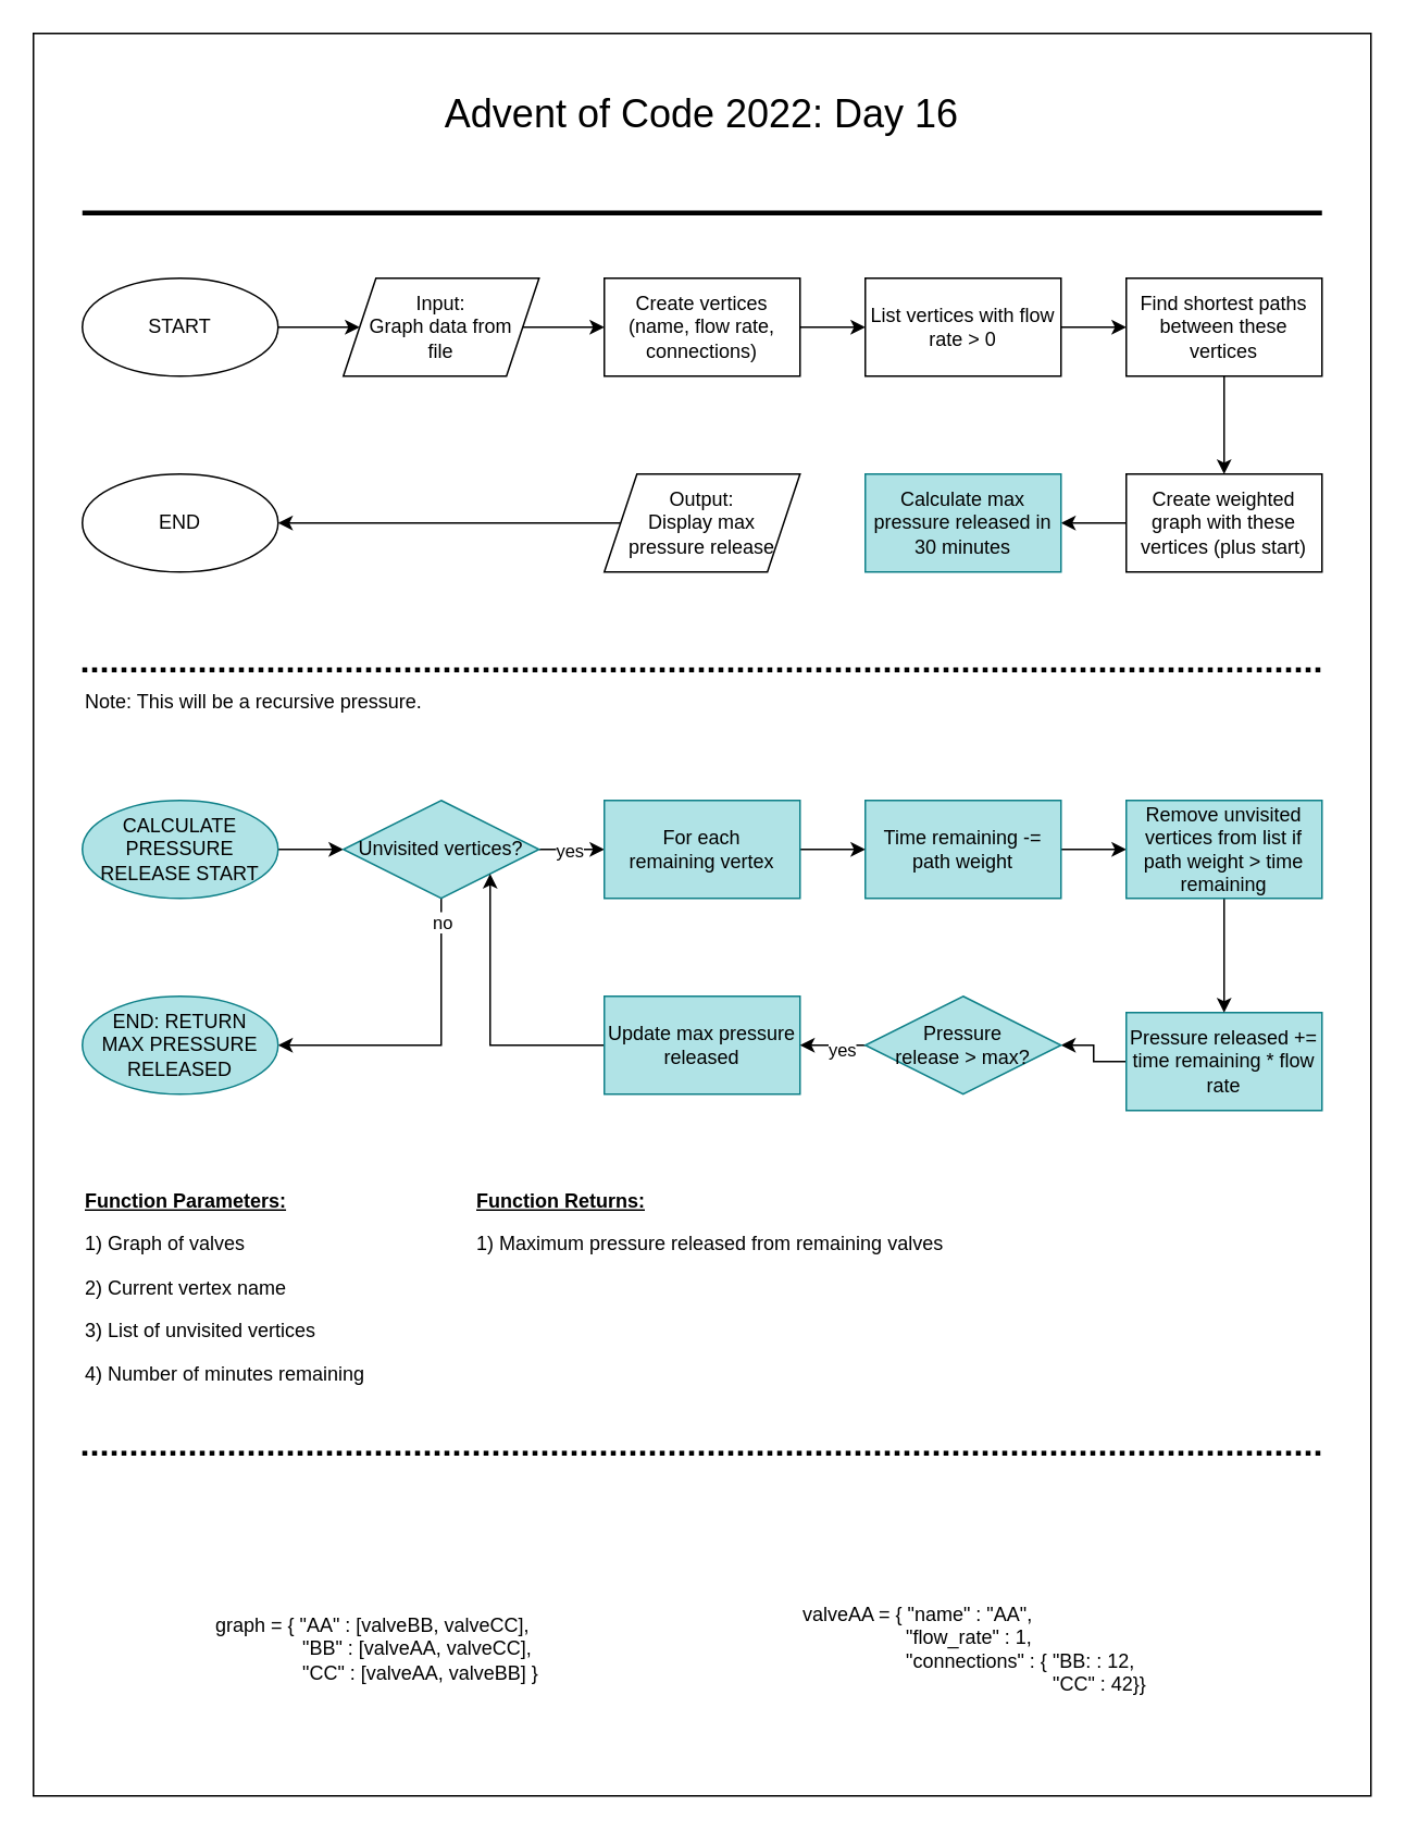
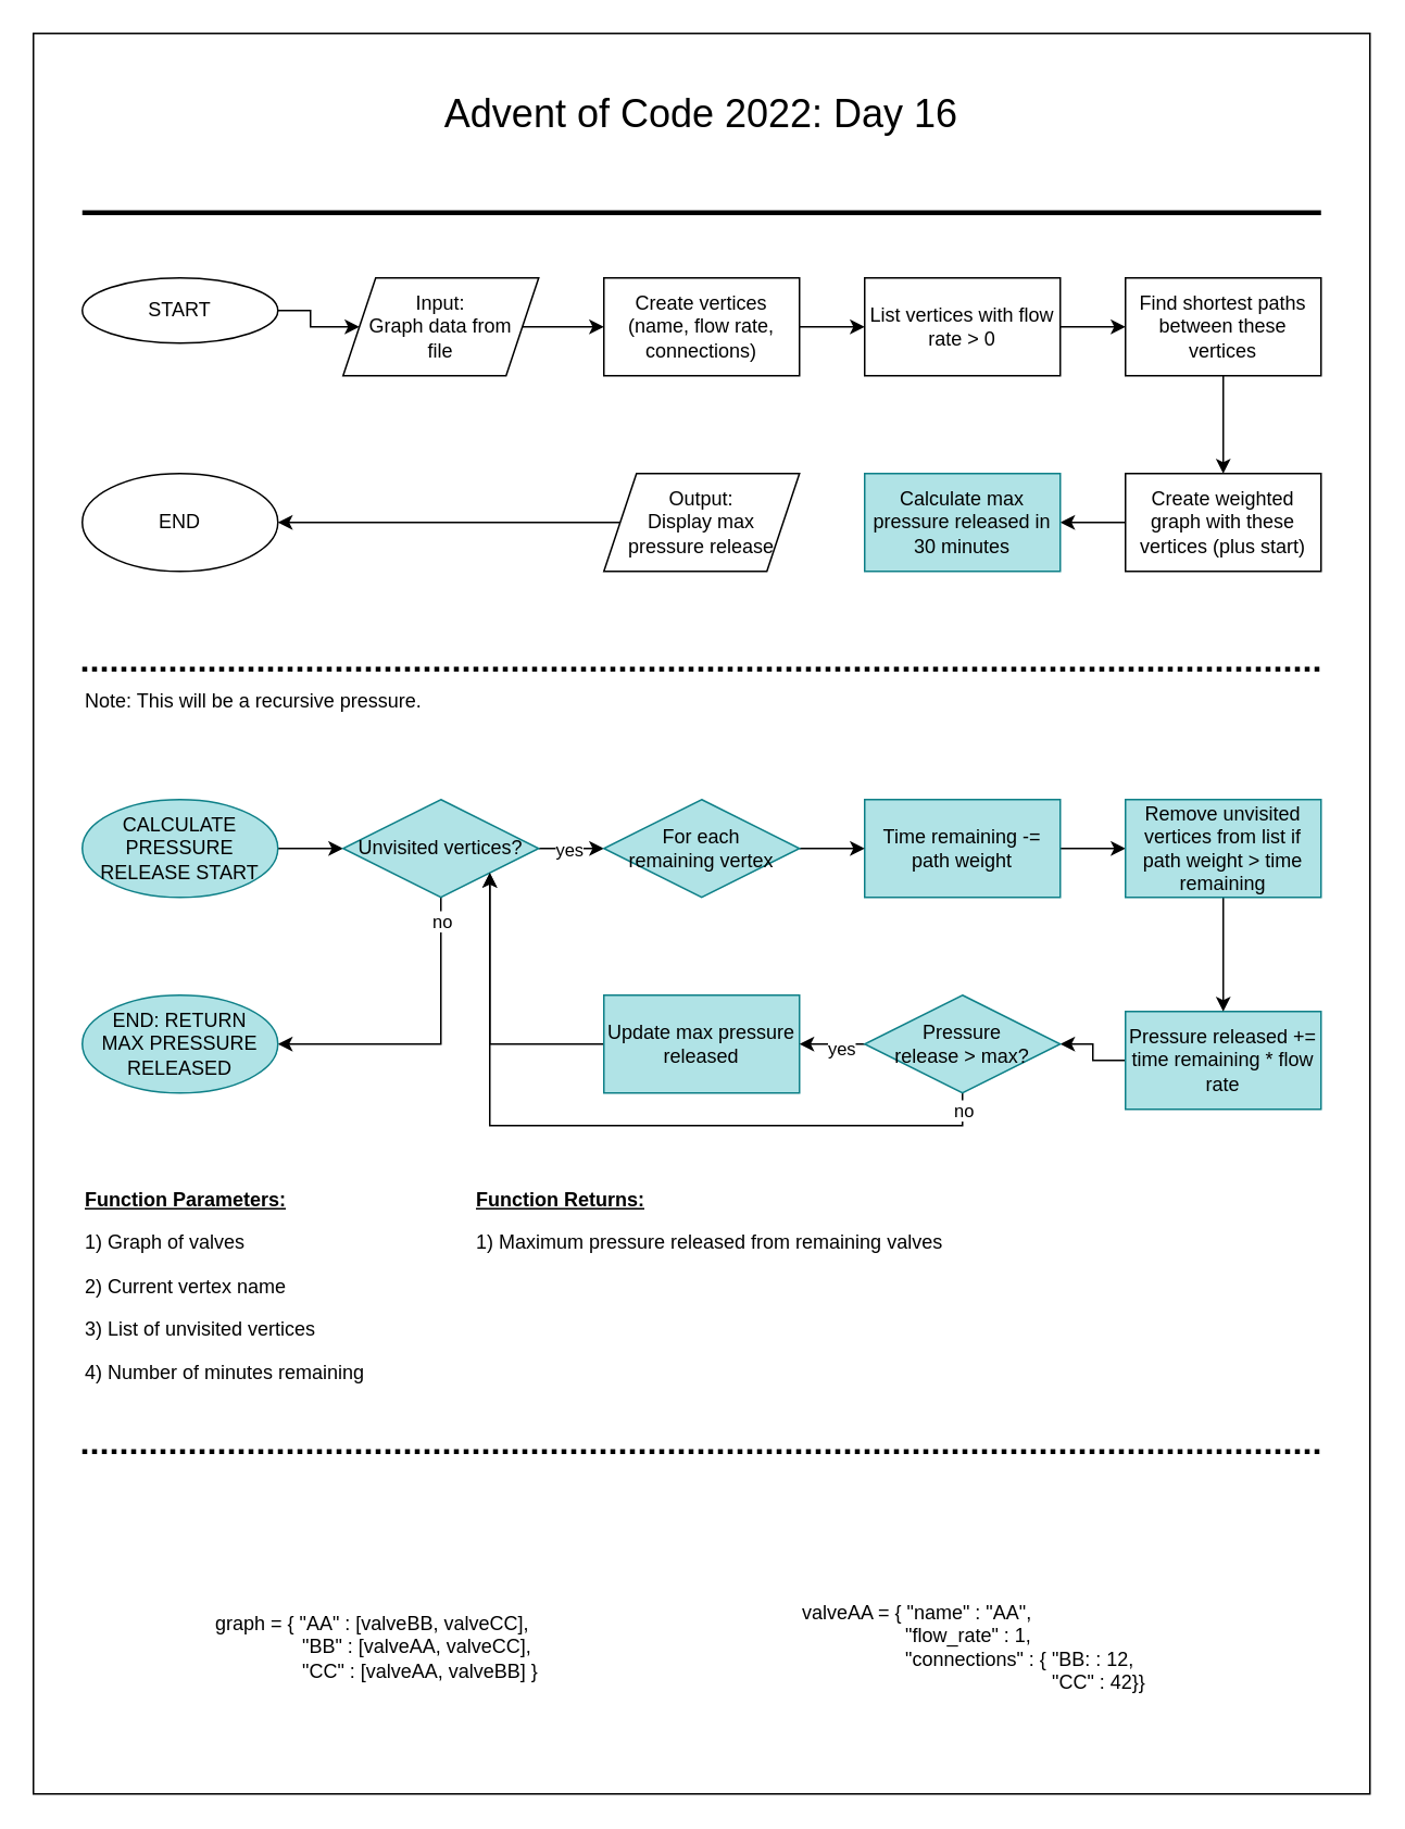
  <mxCell id="0" />
  <mxCell id="1" parent="0" />
  <mxCell id="2" value="" style="rounded=0;whiteSpace=wrap;html=1;strokeWidth=1;fontSize=24;fillColor=none;" parent="1" vertex="1"><mxGeometry x="20" y="20" width="820" height="1080" as="geometry" /></mxCell>
  <mxCell id="3" style="edgeStyle=orthogonalEdgeStyle;rounded=0;orthogonalLoop=1;jettySize=auto;html=1;exitX=1;exitY=0.5;exitDx=0;exitDy=0;entryX=0;entryY=0.5;entryDx=0;entryDy=0;" parent="1" source="4" target="10" edge="1"><mxGeometry relative="1" as="geometry" /></mxCell>
  <mxCell id="4" value="Create vertices (name, flow rate, connections)" style="rounded=0;whiteSpace=wrap;html=1;" parent="1" vertex="1"><mxGeometry x="370" y="170" width="120" height="60" as="geometry" /></mxCell>
  <mxCell id="5" style="edgeStyle=orthogonalEdgeStyle;rounded=0;orthogonalLoop=1;jettySize=auto;html=1;exitX=1;exitY=0.5;exitDx=0;exitDy=0;entryX=0;entryY=0.5;entryDx=0;entryDy=0;" parent="1" source="6" target="4" edge="1"><mxGeometry relative="1" as="geometry" /></mxCell>
  <mxCell id="6" value="Input:&lt;br&gt;Graph data from &lt;br&gt;file" style="shape=parallelogram;perimeter=parallelogramPerimeter;whiteSpace=wrap;html=1;fixedSize=1;" parent="1" vertex="1"><mxGeometry x="210" y="170" width="120" height="60" as="geometry" /></mxCell>
  <mxCell id="7" style="edgeStyle=orthogonalEdgeStyle;rounded=0;orthogonalLoop=1;jettySize=auto;html=1;exitX=0.5;exitY=1;exitDx=0;exitDy=0;entryX=0.5;entryY=0;entryDx=0;entryDy=0;" parent="1" source="8" target="14" edge="1"><mxGeometry relative="1" as="geometry" /></mxCell>
  <mxCell id="8" value="Find shortest paths between these vertices" style="rounded=0;whiteSpace=wrap;html=1;" parent="1" vertex="1"><mxGeometry x="690" y="170" width="120" height="60" as="geometry" /></mxCell>
  <mxCell id="9" style="edgeStyle=orthogonalEdgeStyle;rounded=0;orthogonalLoop=1;jettySize=auto;html=1;exitX=1;exitY=0.5;exitDx=0;exitDy=0;entryX=0;entryY=0.5;entryDx=0;entryDy=0;" parent="1" source="10" target="8" edge="1"><mxGeometry relative="1" as="geometry" /></mxCell>
  <mxCell id="10" value="List vertices with flow rate &amp;gt; 0" style="rounded=0;whiteSpace=wrap;html=1;" parent="1" vertex="1"><mxGeometry x="530" y="170" width="120" height="60" as="geometry" /></mxCell>
  <mxCell id="11" style="edgeStyle=orthogonalEdgeStyle;rounded=0;orthogonalLoop=1;jettySize=auto;html=1;exitX=1;exitY=0.5;exitDx=0;exitDy=0;" parent="1" source="12" target="6" edge="1"><mxGeometry relative="1" as="geometry" /></mxCell>
- <mxCell id="12" value="START" style="ellipse;whiteSpace=wrap;html=1;" parent="1" vertex="1"><mxGeometry x="50" y="170" width="120" height="60" as="geometry" /></mxCell>
+ <mxCell id="12" value="START" style="ellipse;whiteSpace=wrap;html=1;" parent="1" vertex="1"><mxGeometry x="50" y="170" width="120" height="40" as="geometry" /></mxCell>
  <mxCell id="13" style="edgeStyle=orthogonalEdgeStyle;rounded=0;orthogonalLoop=1;jettySize=auto;html=1;exitX=0;exitY=0.5;exitDx=0;exitDy=0;strokeWidth=1;fontSize=1;" parent="1" source="14" target="15" edge="1"><mxGeometry relative="1" as="geometry" /></mxCell>
  <mxCell id="14" value="Create weighted graph with these vertices (plus start)" style="rounded=0;whiteSpace=wrap;html=1;" parent="1" vertex="1"><mxGeometry x="690" y="290" width="120" height="60" as="geometry" /></mxCell>
  <mxCell id="15" value="Calculate max pressure released in 30 minutes" style="rounded=0;whiteSpace=wrap;html=1;fillColor=#b0e3e6;strokeColor=#0e8088;" parent="1" vertex="1"><mxGeometry x="530" y="290" width="120" height="60" as="geometry" /></mxCell>
  <mxCell id="16" style="edgeStyle=orthogonalEdgeStyle;rounded=0;orthogonalLoop=1;jettySize=auto;html=1;exitX=0.5;exitY=1;exitDx=0;exitDy=0;entryX=0.5;entryY=0;entryDx=0;entryDy=0;" parent="1" edge="1"><mxGeometry relative="1" as="geometry"><mxPoint x="430" y="350" as="sourcePoint" /></mxGeometry></mxCell>
  <mxCell id="17" value="yes" style="edgeLabel;html=1;align=center;verticalAlign=middle;resizable=0;points=[];" parent="16" vertex="1" connectable="0"><mxGeometry x="0.217" relative="1" as="geometry"><mxPoint as="offset" /></mxGeometry></mxCell>
  <mxCell id="18" style="edgeStyle=orthogonalEdgeStyle;rounded=0;orthogonalLoop=1;jettySize=auto;html=1;exitX=0;exitY=0.5;exitDx=0;exitDy=0;entryX=1;entryY=0.5;entryDx=0;entryDy=0;" parent="1" source="19" target="20" edge="1"><mxGeometry relative="1" as="geometry" /></mxCell>
  <mxCell id="19" value="Output:&lt;br&gt;Display max &lt;br&gt;pressure release" style="shape=parallelogram;perimeter=parallelogramPerimeter;whiteSpace=wrap;html=1;fixedSize=1;" parent="1" vertex="1"><mxGeometry x="370" y="290" width="120" height="60" as="geometry" /></mxCell>
  <mxCell id="20" value="END" style="ellipse;whiteSpace=wrap;html=1;" parent="1" vertex="1"><mxGeometry x="50" y="290" width="120" height="60" as="geometry" /></mxCell>
  <mxCell id="21" style="edgeStyle=orthogonalEdgeStyle;rounded=0;orthogonalLoop=1;jettySize=auto;html=1;exitX=1;exitY=0.5;exitDx=0;exitDy=0;entryX=0;entryY=0.5;entryDx=0;entryDy=0;" parent="1" source="22" target="27" edge="1"><mxGeometry relative="1" as="geometry" /></mxCell>
  <mxCell id="22" value="CALCULATE PRESSURE RELEASE START" style="ellipse;whiteSpace=wrap;html=1;fillColor=#b0e3e6;strokeColor=#0e8088;" parent="1" vertex="1"><mxGeometry x="50" y="490" width="120" height="60" as="geometry" /></mxCell>
  <mxCell id="23" style="edgeStyle=orthogonalEdgeStyle;rounded=0;orthogonalLoop=1;jettySize=auto;html=1;exitX=1;exitY=0.5;exitDx=0;exitDy=0;entryX=0;entryY=0.5;entryDx=0;entryDy=0;strokeWidth=1;fontSize=11;" parent="1" source="27" target="40" edge="1"><mxGeometry relative="1" as="geometry" /></mxCell>
  <mxCell id="24" value="yes" style="edgeLabel;html=1;align=center;verticalAlign=middle;resizable=0;points=[];fontSize=11;" parent="23" vertex="1" connectable="0"><mxGeometry x="-0.1" y="1" relative="1" as="geometry"><mxPoint y="1" as="offset" /></mxGeometry></mxCell>
  <mxCell id="25" style="edgeStyle=orthogonalEdgeStyle;rounded=0;orthogonalLoop=1;jettySize=auto;html=1;exitX=0.5;exitY=1;exitDx=0;exitDy=0;entryX=1;entryY=0.5;entryDx=0;entryDy=0;strokeWidth=1;fontSize=11;" parent="1" source="27" target="28" edge="1"><mxGeometry relative="1" as="geometry"><Array as="points"><mxPoint x="270" y="640" /></Array></mxGeometry></mxCell>
  <mxCell id="26" value="no" style="edgeLabel;html=1;align=center;verticalAlign=middle;resizable=0;points=[];fontSize=11;" parent="25" vertex="1" connectable="0"><mxGeometry x="-0.858" y="1" relative="1" as="geometry"><mxPoint x="-1" y="1" as="offset" /></mxGeometry></mxCell>
  <mxCell id="27" value="Unvisited vertices?" style="rhombus;whiteSpace=wrap;html=1;fillColor=#b0e3e6;strokeColor=#0e8088;" parent="1" vertex="1"><mxGeometry x="210" y="490" width="120" height="60" as="geometry" /></mxCell>
  <mxCell id="28" value="END: RETURN &lt;br&gt;MAX PRESSURE RELEASED" style="ellipse;whiteSpace=wrap;html=1;fillColor=#b0e3e6;strokeColor=#0e8088;" parent="1" vertex="1"><mxGeometry x="50" y="610" width="120" height="60" as="geometry" /></mxCell>
  <mxCell id="29" style="edgeStyle=orthogonalEdgeStyle;rounded=0;orthogonalLoop=1;jettySize=auto;html=1;exitX=0;exitY=0.5;exitDx=0;exitDy=0;entryX=1;entryY=1;entryDx=0;entryDy=0;strokeWidth=1;fontSize=11;" parent="1" source="30" target="27" edge="1"><mxGeometry relative="1" as="geometry" /></mxCell>
  <mxCell id="30" value="Update max pressure released" style="rounded=0;whiteSpace=wrap;html=1;fillColor=#b0e3e6;strokeColor=#0e8088;" parent="1" vertex="1"><mxGeometry x="370" y="610" width="120" height="60" as="geometry" /></mxCell>
  <mxCell id="31" style="edgeStyle=orthogonalEdgeStyle;rounded=0;orthogonalLoop=1;jettySize=auto;html=1;exitX=1;exitY=0.5;exitDx=0;exitDy=0;entryX=0;entryY=0.5;entryDx=0;entryDy=0;strokeWidth=1;fontSize=11;" parent="1" source="32" target="36" edge="1"><mxGeometry relative="1" as="geometry" /></mxCell>
  <mxCell id="32" value="Time remaining -= path weight" style="rounded=0;whiteSpace=wrap;html=1;fillColor=#b0e3e6;strokeColor=#0e8088;" parent="1" vertex="1"><mxGeometry x="530" y="490" width="120" height="60" as="geometry" /></mxCell>
  <mxCell id="33" style="edgeStyle=orthogonalEdgeStyle;rounded=0;orthogonalLoop=1;jettySize=auto;html=1;exitX=0;exitY=0.5;exitDx=0;exitDy=0;entryX=1;entryY=0.5;entryDx=0;entryDy=0;strokeWidth=1;fontSize=11;" parent="1" source="34" target="45" edge="1"><mxGeometry relative="1" as="geometry" /></mxCell>
  <mxCell id="34" value="Pressure released +=&lt;br&gt;time remaining * flow rate" style="rounded=0;whiteSpace=wrap;html=1;fillColor=#b0e3e6;strokeColor=#0e8088;" parent="1" vertex="1"><mxGeometry x="690" y="620" width="120" height="60" as="geometry" /></mxCell>
  <mxCell id="35" style="edgeStyle=orthogonalEdgeStyle;rounded=0;orthogonalLoop=1;jettySize=auto;html=1;exitX=0.5;exitY=1;exitDx=0;exitDy=0;entryX=0.5;entryY=0;entryDx=0;entryDy=0;strokeWidth=1;fontSize=11;" parent="1" source="36" target="34" edge="1"><mxGeometry relative="1" as="geometry" /></mxCell>
  <mxCell id="36" value="Remove unvisited vertices from list if path weight &amp;gt; time remaining" style="rounded=0;whiteSpace=wrap;html=1;fillColor=#b0e3e6;strokeColor=#0e8088;" parent="1" vertex="1"><mxGeometry x="690" y="490" width="120" height="60" as="geometry" /></mxCell>
  <mxCell id="37" value="Note: This will be a recursive pressure." style="text;html=1;strokeColor=none;fillColor=none;align=left;verticalAlign=middle;whiteSpace=wrap;rounded=0;" parent="1" vertex="1"><mxGeometry x="50" y="410" width="240" height="40" as="geometry" /></mxCell>
  <mxCell id="38" value="" style="endArrow=none;dashed=1;html=1;strokeWidth=3;rounded=0;dashPattern=1 1;" parent="1" edge="1"><mxGeometry width="50" height="50" relative="1" as="geometry"><mxPoint x="50" y="410" as="sourcePoint" /><mxPoint x="810" y="410" as="targetPoint" /></mxGeometry></mxCell>
  <mxCell id="39" style="edgeStyle=orthogonalEdgeStyle;rounded=0;orthogonalLoop=1;jettySize=auto;html=1;exitX=1;exitY=0.5;exitDx=0;exitDy=0;entryX=0;entryY=0.5;entryDx=0;entryDy=0;strokeWidth=1;fontSize=11;" parent="1" source="40" target="32" edge="1"><mxGeometry relative="1" as="geometry" /></mxCell>
- <mxCell id="40" value="For each&lt;br&gt;remaining vertex" style="whiteSpace=wrap;html=1;fillColor=#b0e3e6;strokeColor=#0e8088;rounded=0;" parent="1" vertex="1"><mxGeometry x="370" y="490" width="120" height="60" as="geometry" /></mxCell>
+ <mxCell id="40" value="For each&lt;br&gt;remaining vertex" style="rhombus;whiteSpace=wrap;html=1;fillColor=#b0e3e6;strokeColor=#0e8088;" parent="1" vertex="1"><mxGeometry x="370" y="490" width="120" height="60" as="geometry" /></mxCell>
  <mxCell id="41" style="edgeStyle=orthogonalEdgeStyle;rounded=0;orthogonalLoop=1;jettySize=auto;html=1;exitX=0;exitY=0.5;exitDx=0;exitDy=0;entryX=1;entryY=0.5;entryDx=0;entryDy=0;strokeWidth=1;fontSize=11;" parent="1" source="45" target="30" edge="1"><mxGeometry relative="1" as="geometry" /></mxCell>
  <mxCell id="42" value="yes" style="edgeLabel;html=1;align=center;verticalAlign=middle;resizable=0;points=[];fontSize=11;" parent="41" vertex="1" connectable="0"><mxGeometry x="-0.25" y="2" relative="1" as="geometry"><mxPoint as="offset" /></mxGeometry></mxCell>
+ <mxCell id="43" style="edgeStyle=orthogonalEdgeStyle;rounded=0;orthogonalLoop=1;jettySize=auto;html=1;exitX=0.5;exitY=1;exitDx=0;exitDy=0;entryX=1;entryY=1;entryDx=0;entryDy=0;strokeWidth=1;fontSize=11;" parent="1" source="45" target="27" edge="1"><mxGeometry relative="1" as="geometry" /></mxCell>
+ <mxCell id="44" value="no" style="edgeLabel;html=1;align=center;verticalAlign=middle;resizable=0;points=[];fontSize=11;" parent="43" vertex="1" connectable="0"><mxGeometry x="-0.955" y="1" relative="1" as="geometry"><mxPoint x="-1" as="offset" /></mxGeometry></mxCell>
  <mxCell id="45" value="Pressure&lt;br&gt;release &amp;gt; max?" style="rhombus;whiteSpace=wrap;html=1;fillColor=#b0e3e6;strokeColor=#0e8088;" parent="1" vertex="1"><mxGeometry x="530" y="610" width="120" height="60" as="geometry" /></mxCell>
  <mxCell id="46" value="&lt;p style=&quot;line-height: 1.2;&quot;&gt;&lt;u&gt;&lt;b&gt;Function Parameters:&lt;/b&gt;&lt;/u&gt;&lt;/p&gt;&lt;p style=&quot;line-height: 1.2;&quot;&gt;1) Graph of valves&lt;/p&gt;&lt;p style=&quot;line-height: 1.2;&quot;&gt;2) Current vertex name&lt;/p&gt;&lt;p style=&quot;line-height: 1.2;&quot;&gt;3) List of unvisited vertices&lt;/p&gt;&lt;p style=&quot;line-height: 1.2;&quot;&gt;4) Number of minutes remaining&lt;/p&gt;" style="text;html=1;strokeColor=none;fillColor=none;align=left;verticalAlign=top;whiteSpace=wrap;rounded=0;dashed=1;dashPattern=1 1;strokeWidth=3;fontSize=12;spacing=2;" parent="1" vertex="1"><mxGeometry x="50" y="710" width="240" height="150" as="geometry" /></mxCell>
  <mxCell id="47" value="&lt;p style=&quot;line-height: 1.2;&quot;&gt;&lt;u&gt;&lt;b&gt;Function Returns:&lt;/b&gt;&lt;/u&gt;&lt;/p&gt;&lt;p style=&quot;line-height: 1.2;&quot;&gt;1) Maximum pressure released from remaining valves&lt;/p&gt;" style="text;html=1;strokeColor=none;fillColor=none;align=left;verticalAlign=top;whiteSpace=wrap;rounded=0;dashed=1;dashPattern=1 1;strokeWidth=3;fontSize=12;spacing=2;" parent="1" vertex="1"><mxGeometry x="290" y="710" width="320" height="100" as="geometry" /></mxCell>
  <mxCell id="48" value="" style="endArrow=none;html=1;strokeWidth=3;rounded=0;" parent="1" edge="1"><mxGeometry width="50" height="50" relative="1" as="geometry"><mxPoint x="50" y="130" as="sourcePoint" /><mxPoint x="810" y="130" as="targetPoint" /></mxGeometry></mxCell>
  <mxCell id="49" value="Advent of Code 2022: Day 16" style="text;html=1;strokeColor=none;fillColor=none;align=center;verticalAlign=middle;whiteSpace=wrap;rounded=0;dashed=1;dashPattern=1 1;strokeWidth=3;fontSize=24;" parent="1" vertex="1"><mxGeometry x="50" y="50" width="760" height="40" as="geometry" /></mxCell>
  <mxCell id="50" value="" style="endArrow=none;dashed=1;html=1;strokeWidth=3;rounded=0;dashPattern=1 1;" parent="1" edge="1"><mxGeometry width="50" height="50" relative="1" as="geometry"><mxPoint x="50" y="890" as="sourcePoint" /><mxPoint x="810" y="890" as="targetPoint" /></mxGeometry></mxCell>
  <mxCell id="51" value="graph = { &quot;AA&quot; : [valveBB, valveCC],&lt;br&gt;&lt;span style=&quot;white-space: pre;&quot;&gt;&#09;&lt;/span&gt;&amp;nbsp; &amp;nbsp; &amp;nbsp; &amp;nbsp; &quot;BB&quot; : [valveAA,&amp;nbsp;valveCC],&lt;br&gt;&lt;span style=&quot;white-space: pre;&quot;&gt;&#09;&lt;/span&gt;&lt;span style=&quot;white-space: pre;&quot;&gt;&#09;&lt;/span&gt;&quot;CC&quot; : [valveAA, valveBB] }" style="text;html=1;strokeColor=none;fillColor=none;align=left;verticalAlign=middle;whiteSpace=wrap;rounded=0;" vertex="1" parent="1"><mxGeometry x="130" y="930" width="240" height="160" as="geometry" /></mxCell>
  <mxCell id="52" value="valveAA = { &quot;name&quot; : &quot;AA&quot;,&lt;br&gt;&lt;span style=&quot;white-space: pre;&quot;&gt;&#09;&lt;/span&gt;&lt;span style=&quot;white-space: pre;&quot;&gt;&#09;&lt;/span&gt;&amp;nbsp; &amp;nbsp;&quot;flow_rate&quot; : 1,&lt;br&gt;&lt;span style=&quot;white-space: pre;&quot;&gt;&#09;&lt;/span&gt;&lt;span style=&quot;white-space: pre;&quot;&gt;&#09;&lt;/span&gt;&amp;nbsp; &amp;nbsp;&quot;connections&quot; : { &quot;BB: : 12,&lt;br&gt;&lt;span style=&quot;white-space: pre;&quot;&gt;&#09;&lt;/span&gt;&lt;span style=&quot;white-space: pre;&quot;&gt;&#09;&lt;/span&gt;&lt;span style=&quot;white-space: pre;&quot;&gt;&#09;&lt;/span&gt;&lt;span style=&quot;white-space: pre;&quot;&gt;&#09;&lt;/span&gt;&lt;span style=&quot;white-space: pre;&quot;&gt;&#09;&lt;/span&gt;&amp;nbsp; &amp;nbsp; &amp;nbsp; &quot;CC&quot; : 42}}" style="text;html=1;strokeColor=none;fillColor=none;align=left;verticalAlign=middle;whiteSpace=wrap;rounded=0;" vertex="1" parent="1"><mxGeometry x="490" y="930" width="240" height="160" as="geometry" /></mxCell>
